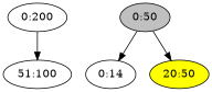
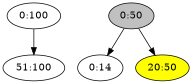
  digraph {
-   n1 [label="0:200"]
+   n1 [label="0:100"]
    n2 [label="51:100"]
    n3 [fillcolor=grey label="0:50" style=filled]
    n4 [label="0:14"]
    n5 [fillcolor=yellow label="20:50" style=filled]
    n1 -> n2
    n3 -> n4
    n3 -> n5
  }
